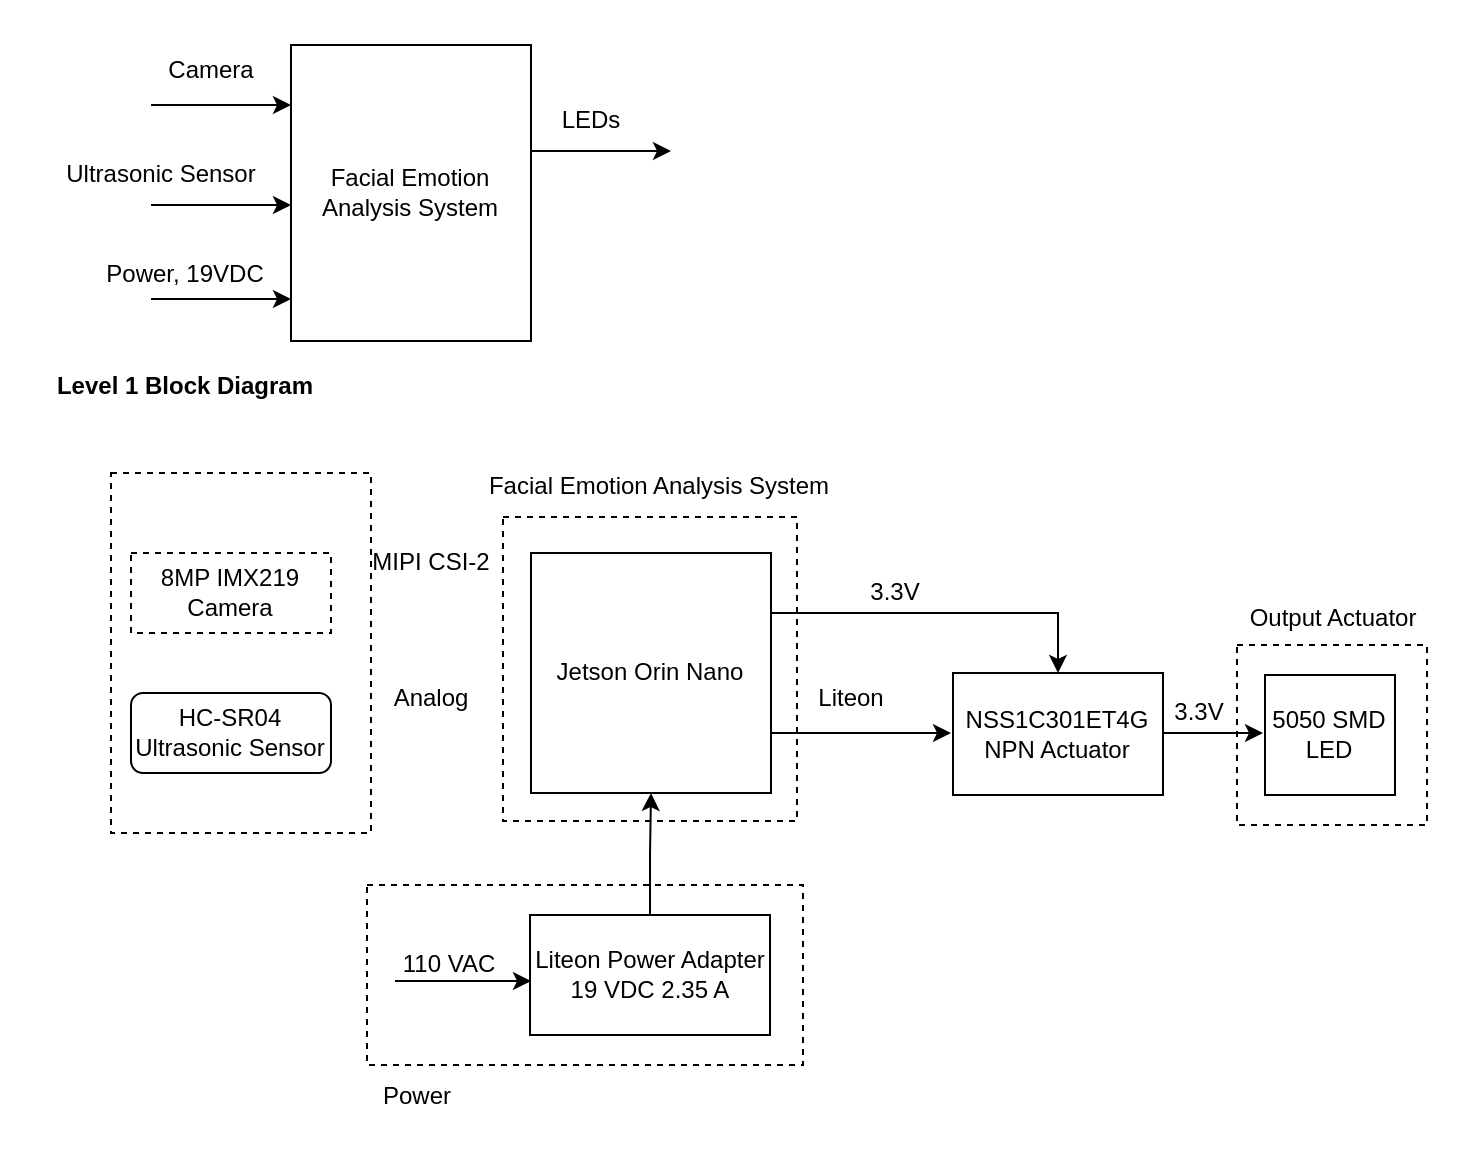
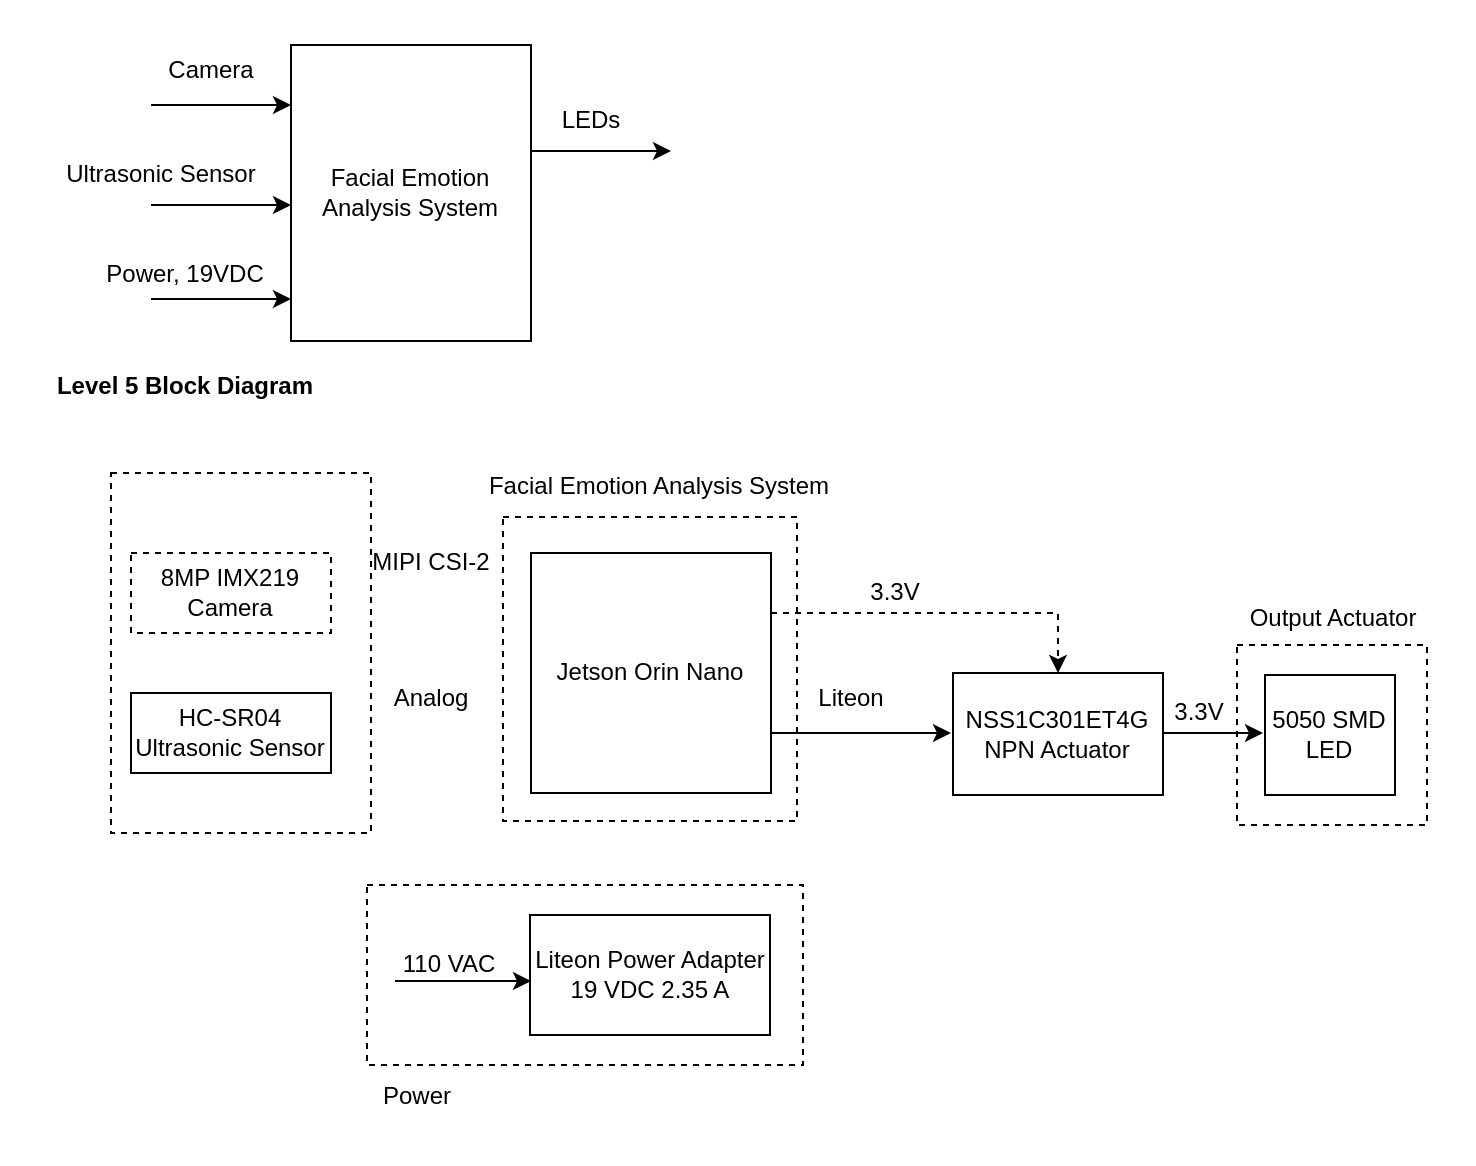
  <mxCell id="0" />
  <mxCell id="1" parent="0" />
  <mxCell id="2" value="LEDs" style="text;html=1;align=center;verticalAlign=middle;resizable=0;points=[];autosize=1;strokeColor=none;fillColor=none;" vertex="1" parent="1"><mxGeometry x="270" y="45" width="50" height="30" as="geometry" /></mxCell>
  <mxCell id="3" value="" style="rounded=0;whiteSpace=wrap;html=1;fillColor=none;dashed=1;" vertex="1" parent="1"><mxGeometry x="251" y="258" width="147" height="152" as="geometry" /></mxCell>
  <mxCell id="4" value="" style="rounded=0;whiteSpace=wrap;html=1;dashed=1;fillColor=none;" vertex="1" parent="1"><mxGeometry x="55" y="236" width="130" height="180" as="geometry" /></mxCell>
  <mxCell id="5" value="Facial Emotion Analysis System" style="rounded=0;whiteSpace=wrap;html=1;" vertex="1" parent="1"><mxGeometry x="145" y="22" width="120" height="148" as="geometry" /></mxCell>
  <mxCell id="6" value="" style="endArrow=classic;html=1;rounded=0;" edge="1" parent="1"><mxGeometry width="50" height="50" relative="1" as="geometry"><mxPoint x="75" y="52" as="sourcePoint" /><mxPoint x="145" y="52" as="targetPoint" /></mxGeometry></mxCell>
  <mxCell id="7" value="" style="endArrow=classic;html=1;rounded=0;" edge="1" parent="1"><mxGeometry width="50" height="50" relative="1" as="geometry"><mxPoint x="75" y="102" as="sourcePoint" /><mxPoint x="145" y="102" as="targetPoint" /></mxGeometry></mxCell>
  <mxCell id="8" value="" style="endArrow=classic;html=1;rounded=0;" edge="1" parent="1"><mxGeometry width="50" height="50" relative="1" as="geometry"><mxPoint x="265" y="75" as="sourcePoint" /><mxPoint x="335" y="75" as="targetPoint" /></mxGeometry></mxCell>
  <mxCell id="9" value="Camera" style="text;html=1;align=center;verticalAlign=middle;resizable=0;points=[];autosize=1;strokeColor=none;fillColor=none;" vertex="1" parent="1"><mxGeometry x="70" y="20" width="70" height="30" as="geometry" /></mxCell>
  <mxCell id="10" value="Ultrasonic Sensor" style="text;html=1;align=center;verticalAlign=middle;resizable=0;points=[];autosize=1;strokeColor=none;fillColor=none;" vertex="1" parent="1"><mxGeometry x="20" y="72" width="120" height="30" as="geometry" /></mxCell>
  <mxCell id="11" style="edgeStyle=orthogonalEdgeStyle;rounded=0;orthogonalLoop=1;jettySize=auto;html=1;exitX=1;exitY=0.75;exitDx=0;exitDy=0;entryX=0;entryY=0.25;entryDx=0;entryDy=0;" edge="1" parent="1" source="13"><mxGeometry relative="1" as="geometry"><mxPoint x="475" y="366" as="targetPoint" /></mxGeometry></mxCell>
- <mxCell id="12" style="edgeStyle=orthogonalEdgeStyle;rounded=0;orthogonalLoop=1;jettySize=auto;html=1;exitX=1;exitY=0.25;exitDx=0;exitDy=0;entryX=0.5;entryY=0;entryDx=0;entryDy=0;" edge="1" parent="1" source="13" target="26"><mxGeometry relative="1" as="geometry" /></mxCell>
+ <mxCell id="12" style="edgeStyle=orthogonalEdgeStyle;rounded=0;orthogonalLoop=1;jettySize=auto;html=1;exitX=1;exitY=0.25;exitDx=0;exitDy=0;entryX=0.5;entryY=0;entryDx=0;entryDy=0;dashed=1;" edge="1" parent="1" source="13" target="26"><mxGeometry relative="1" as="geometry" /></mxCell>
  <mxCell id="13" value="Jetson Orin Nano" style="rounded=0;whiteSpace=wrap;html=1;" vertex="1" parent="1"><mxGeometry x="265" y="276" width="120" height="120" as="geometry" /></mxCell>
- <mxCell id="14" value="HC-SR04 Ultrasonic Sensor" style="whiteSpace=wrap;html=1;rounded=1;" vertex="1" parent="1"><mxGeometry x="65" y="346" width="100" height="40" as="geometry" /></mxCell>
+ <mxCell id="14" value="HC-SR04 Ultrasonic Sensor" style="rounded=0;whiteSpace=wrap;html=1;" vertex="1" parent="1"><mxGeometry x="65" y="346" width="100" height="40" as="geometry" /></mxCell>
  <mxCell id="15" value="8MP IMX219 Camera" style="rounded=0;whiteSpace=wrap;html=1;dashed=1;" vertex="1" parent="1"><mxGeometry x="65" y="276" width="100" height="40" as="geometry" /></mxCell>
  <mxCell id="16" value="MIPI CSI-2" style="text;html=1;align=center;verticalAlign=middle;resizable=0;points=[];autosize=1;strokeColor=none;fillColor=none;" vertex="1" parent="1"><mxGeometry x="175" y="266" width="80" height="30" as="geometry" /></mxCell>
  <mxCell id="17" value="Analog" style="text;html=1;align=center;verticalAlign=middle;resizable=0;points=[];autosize=1;strokeColor=none;fillColor=none;" vertex="1" parent="1"><mxGeometry x="185" y="334" width="60" height="30" as="geometry" /></mxCell>
  <mxCell id="18" value="Liteon" style="text;html=1;align=center;verticalAlign=middle;resizable=0;points=[];autosize=1;strokeColor=none;fillColor=none;" vertex="1" parent="1"><mxGeometry x="395" y="334" width="60" height="30" as="geometry" /></mxCell>
  <mxCell id="19" value="Facial Emotion Analysis System" style="text;html=1;align=center;verticalAlign=middle;resizable=0;points=[];autosize=1;strokeColor=none;fillColor=none;" vertex="1" parent="1"><mxGeometry x="236" y="230" width="185" height="26" as="geometry" /></mxCell>
  <mxCell id="20" value="" style="endArrow=classic;html=1;rounded=0;" edge="1" parent="1"><mxGeometry width="50" height="50" relative="1" as="geometry"><mxPoint x="75" y="149" as="sourcePoint" /><mxPoint x="145" y="149" as="targetPoint" /></mxGeometry></mxCell>
  <mxCell id="21" value="Power, 19VDC" style="text;html=1;align=center;verticalAlign=middle;resizable=0;points=[];autosize=1;strokeColor=none;fillColor=none;" vertex="1" parent="1"><mxGeometry x="43" y="124" width="97" height="26" as="geometry" /></mxCell>
- <mxCell id="22" style="edgeStyle=orthogonalEdgeStyle;rounded=0;orthogonalLoop=1;jettySize=auto;html=1;exitX=0.5;exitY=0;exitDx=0;exitDy=0;entryX=0.5;entryY=1;entryDx=0;entryDy=0;" edge="1" parent="1" source="23" target="13"><mxGeometry relative="1" as="geometry" /></mxCell>
  <mxCell id="23" value="Liteon Power Adapter 19 VDC 2.35 A" style="rounded=0;whiteSpace=wrap;html=1;" vertex="1" parent="1"><mxGeometry x="264.5" y="457" width="120" height="60" as="geometry" /></mxCell>
  <mxCell id="24" value="" style="endArrow=classic;html=1;rounded=0;" edge="1" parent="1"><mxGeometry width="50" height="50" relative="1" as="geometry"><mxPoint x="197" y="490" as="sourcePoint" /><mxPoint x="265" y="490" as="targetPoint" /></mxGeometry></mxCell>
  <mxCell id="25" value="110 VAC" style="text;html=1;align=center;verticalAlign=middle;resizable=0;points=[];autosize=1;strokeColor=none;fillColor=none;" vertex="1" parent="1"><mxGeometry x="192" y="469" width="63" height="26" as="geometry" /></mxCell>
  <mxCell id="26" value="&lt;div&gt;NSS1C301ET4G&lt;/div&gt;&lt;div&gt;NPN Actuator&lt;br&gt;&lt;/div&gt;" style="rounded=0;whiteSpace=wrap;html=1;" vertex="1" parent="1"><mxGeometry x="476" y="336" width="105" height="61" as="geometry" /></mxCell>
  <mxCell id="27" value="" style="endArrow=classic;html=1;rounded=0;" edge="1" parent="1"><mxGeometry width="50" height="50" relative="1" as="geometry"><mxPoint x="581" y="366" as="sourcePoint" /><mxPoint x="631" y="366" as="targetPoint" /></mxGeometry></mxCell>
  <mxCell id="28" value="5050 SMD LED" style="rounded=0;whiteSpace=wrap;html=1;" vertex="1" parent="1"><mxGeometry x="632" y="337" width="65" height="60" as="geometry" /></mxCell>
  <mxCell id="29" value="3.3V" style="text;html=1;align=center;verticalAlign=middle;resizable=0;points=[];autosize=1;strokeColor=none;fillColor=none;" vertex="1" parent="1"><mxGeometry x="577.5" y="343" width="42" height="26" as="geometry" /></mxCell>
  <mxCell id="30" value="3.3V" style="text;html=1;align=center;verticalAlign=middle;resizable=0;points=[];autosize=1;strokeColor=none;fillColor=none;" vertex="1" parent="1"><mxGeometry x="425.5" y="283" width="42" height="26" as="geometry" /></mxCell>
  <mxCell id="31" value="" style="rounded=0;whiteSpace=wrap;html=1;fillColor=none;dashed=1;" vertex="1" parent="1"><mxGeometry x="618" y="322" width="95" height="90" as="geometry" /></mxCell>
  <mxCell id="32" value="Output Actuator" style="text;html=1;align=center;verticalAlign=middle;resizable=0;points=[];autosize=1;strokeColor=none;fillColor=none;" vertex="1" parent="1"><mxGeometry x="615" y="296" width="101" height="26" as="geometry" /></mxCell>
  <mxCell id="33" value="" style="rounded=0;whiteSpace=wrap;html=1;fillColor=none;dashed=1;" vertex="1" parent="1"><mxGeometry x="183" y="442" width="218" height="90" as="geometry" /></mxCell>
  <mxCell id="34" value="Power" style="text;html=1;align=center;verticalAlign=middle;resizable=0;points=[];autosize=1;strokeColor=none;fillColor=none;" vertex="1" parent="1"><mxGeometry x="181" y="535" width="53" height="26" as="geometry" /></mxCell>
- <mxCell id="35" value="&lt;b&gt;Level 1 Block Diagram&lt;br&gt;&lt;/b&gt;" style="text;html=1;align=center;verticalAlign=middle;resizable=0;points=[];autosize=1;strokeColor=none;fillColor=none;" vertex="1" parent="1"><mxGeometry x="20" y="180" width="144" height="26" as="geometry" /></mxCell>
+ <mxCell id="35" value="&lt;b&gt;Level 5 Block Diagram&lt;br&gt;&lt;/b&gt;" style="text;html=1;align=center;verticalAlign=middle;resizable=0;points=[];autosize=1;strokeColor=none;fillColor=none;" vertex="1" parent="1"><mxGeometry x="20" y="180" width="144" height="26" as="geometry" /></mxCell>
